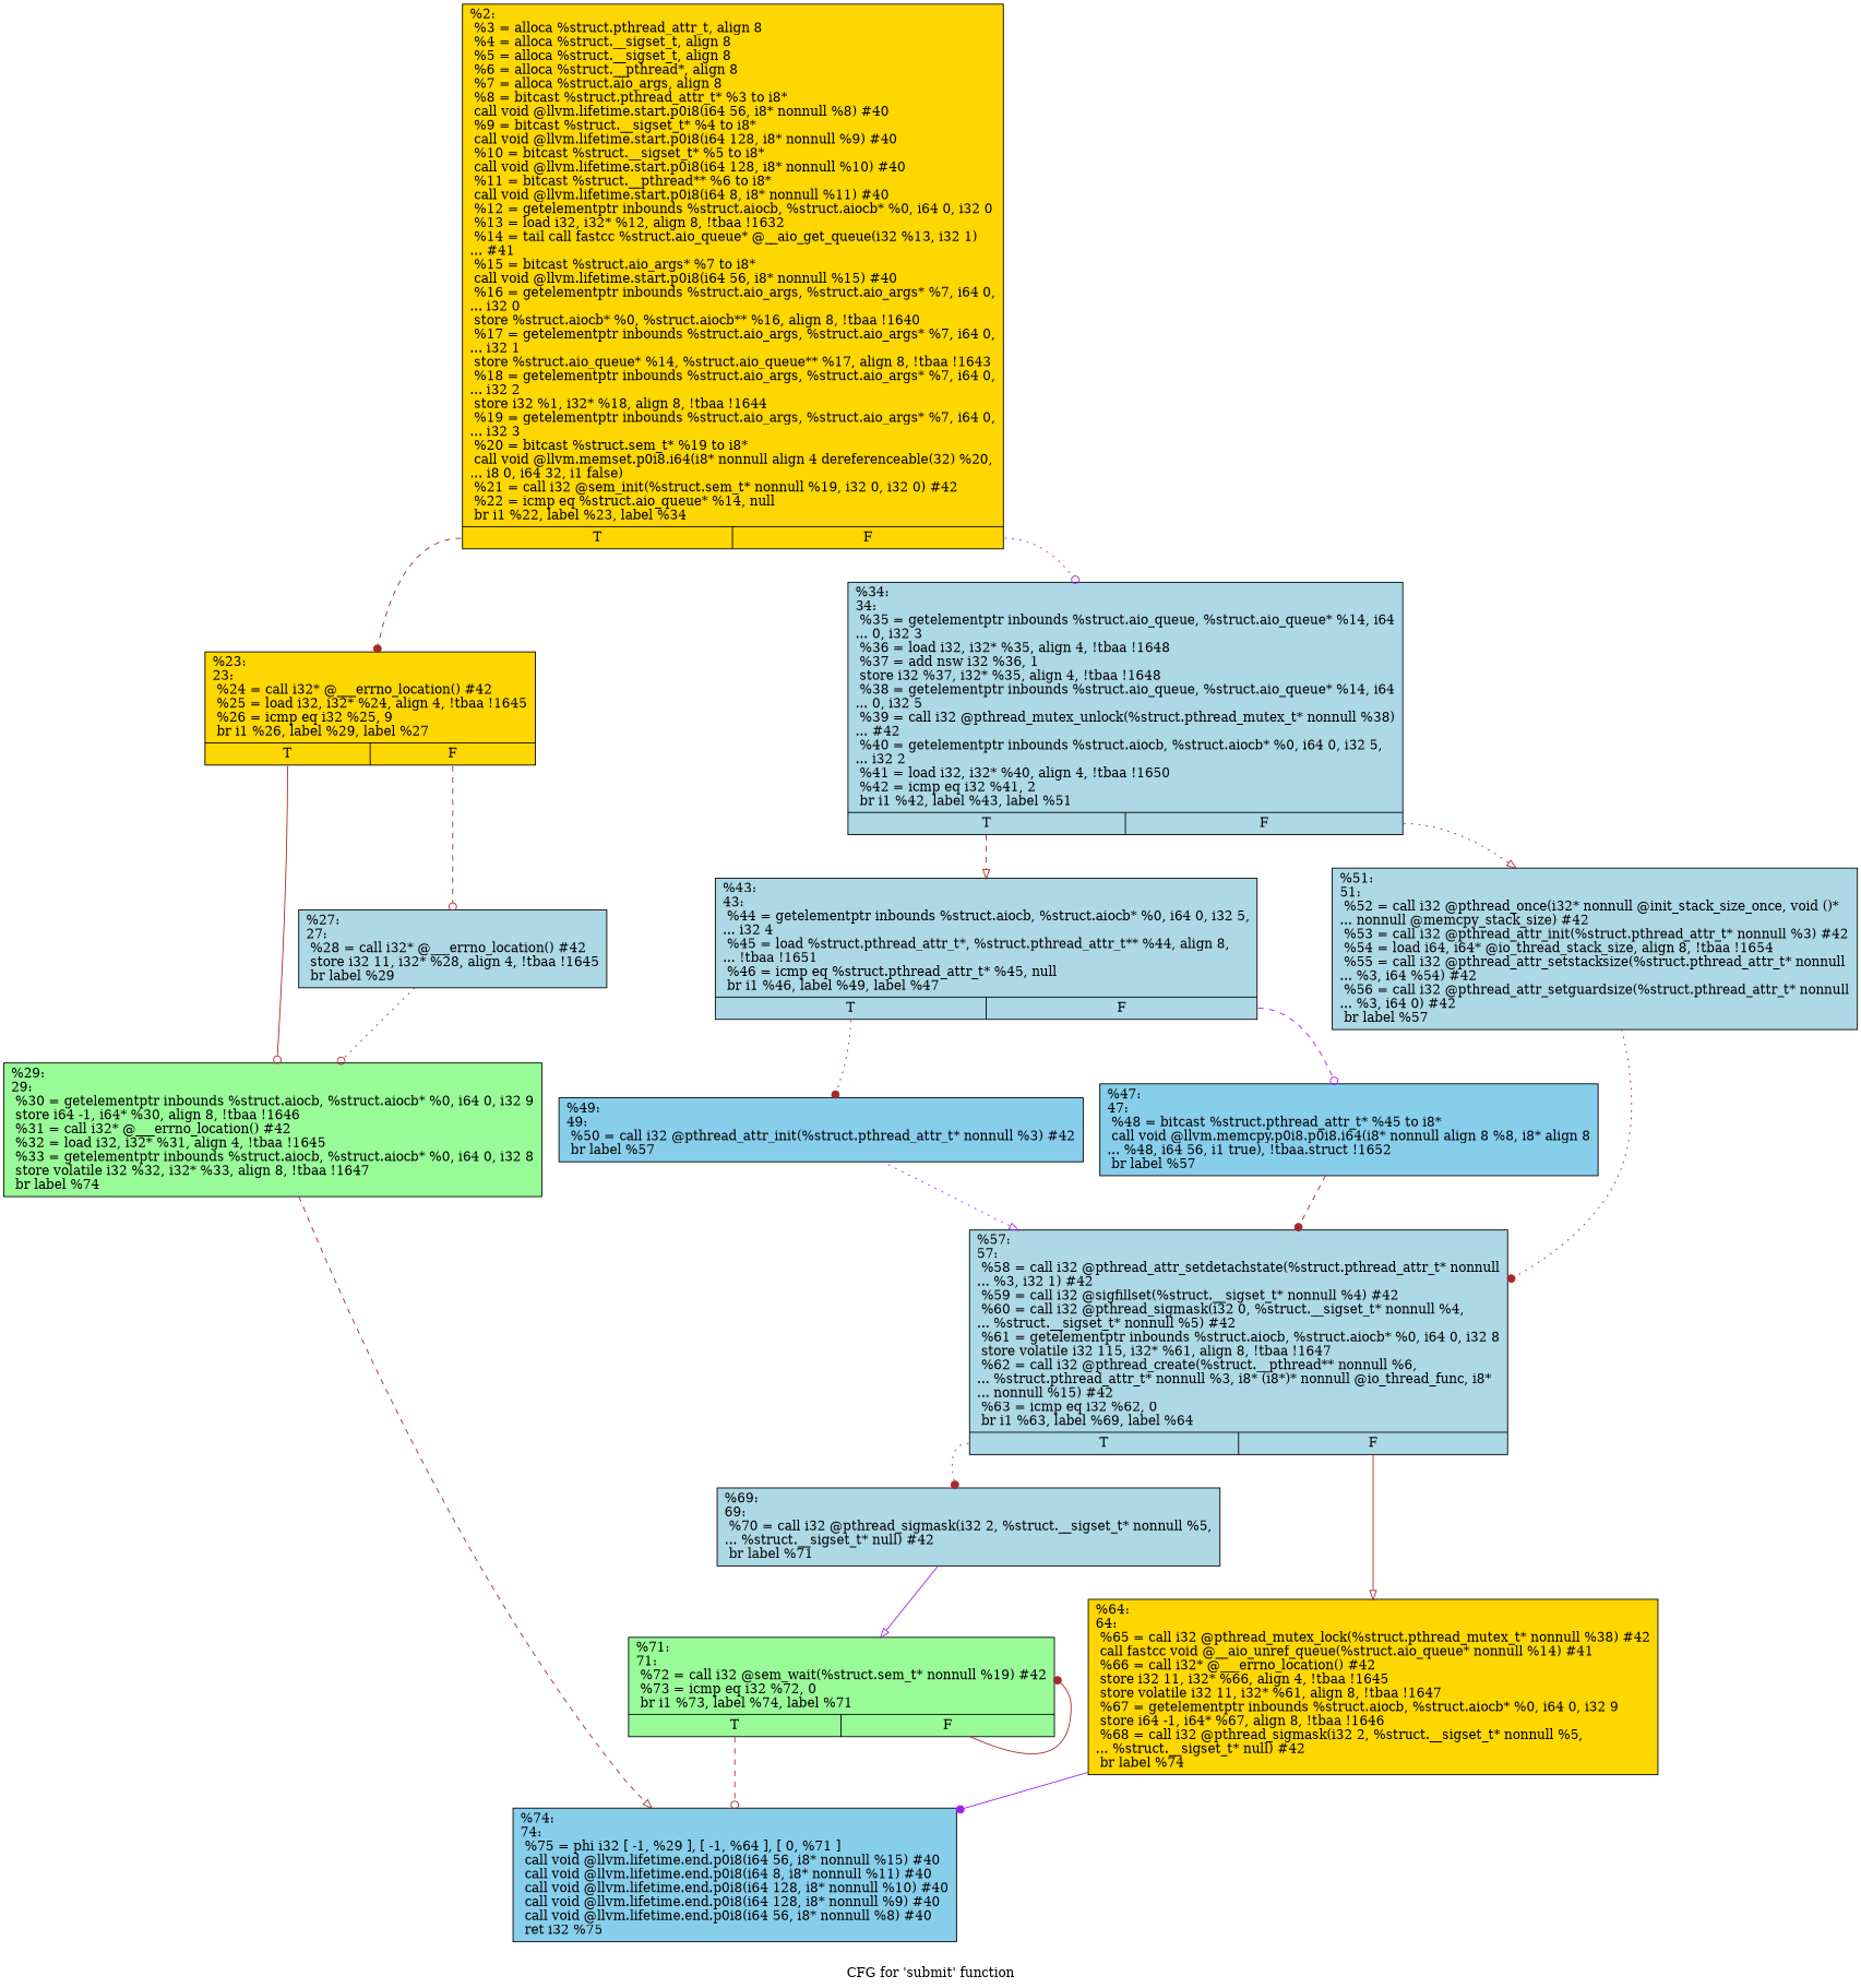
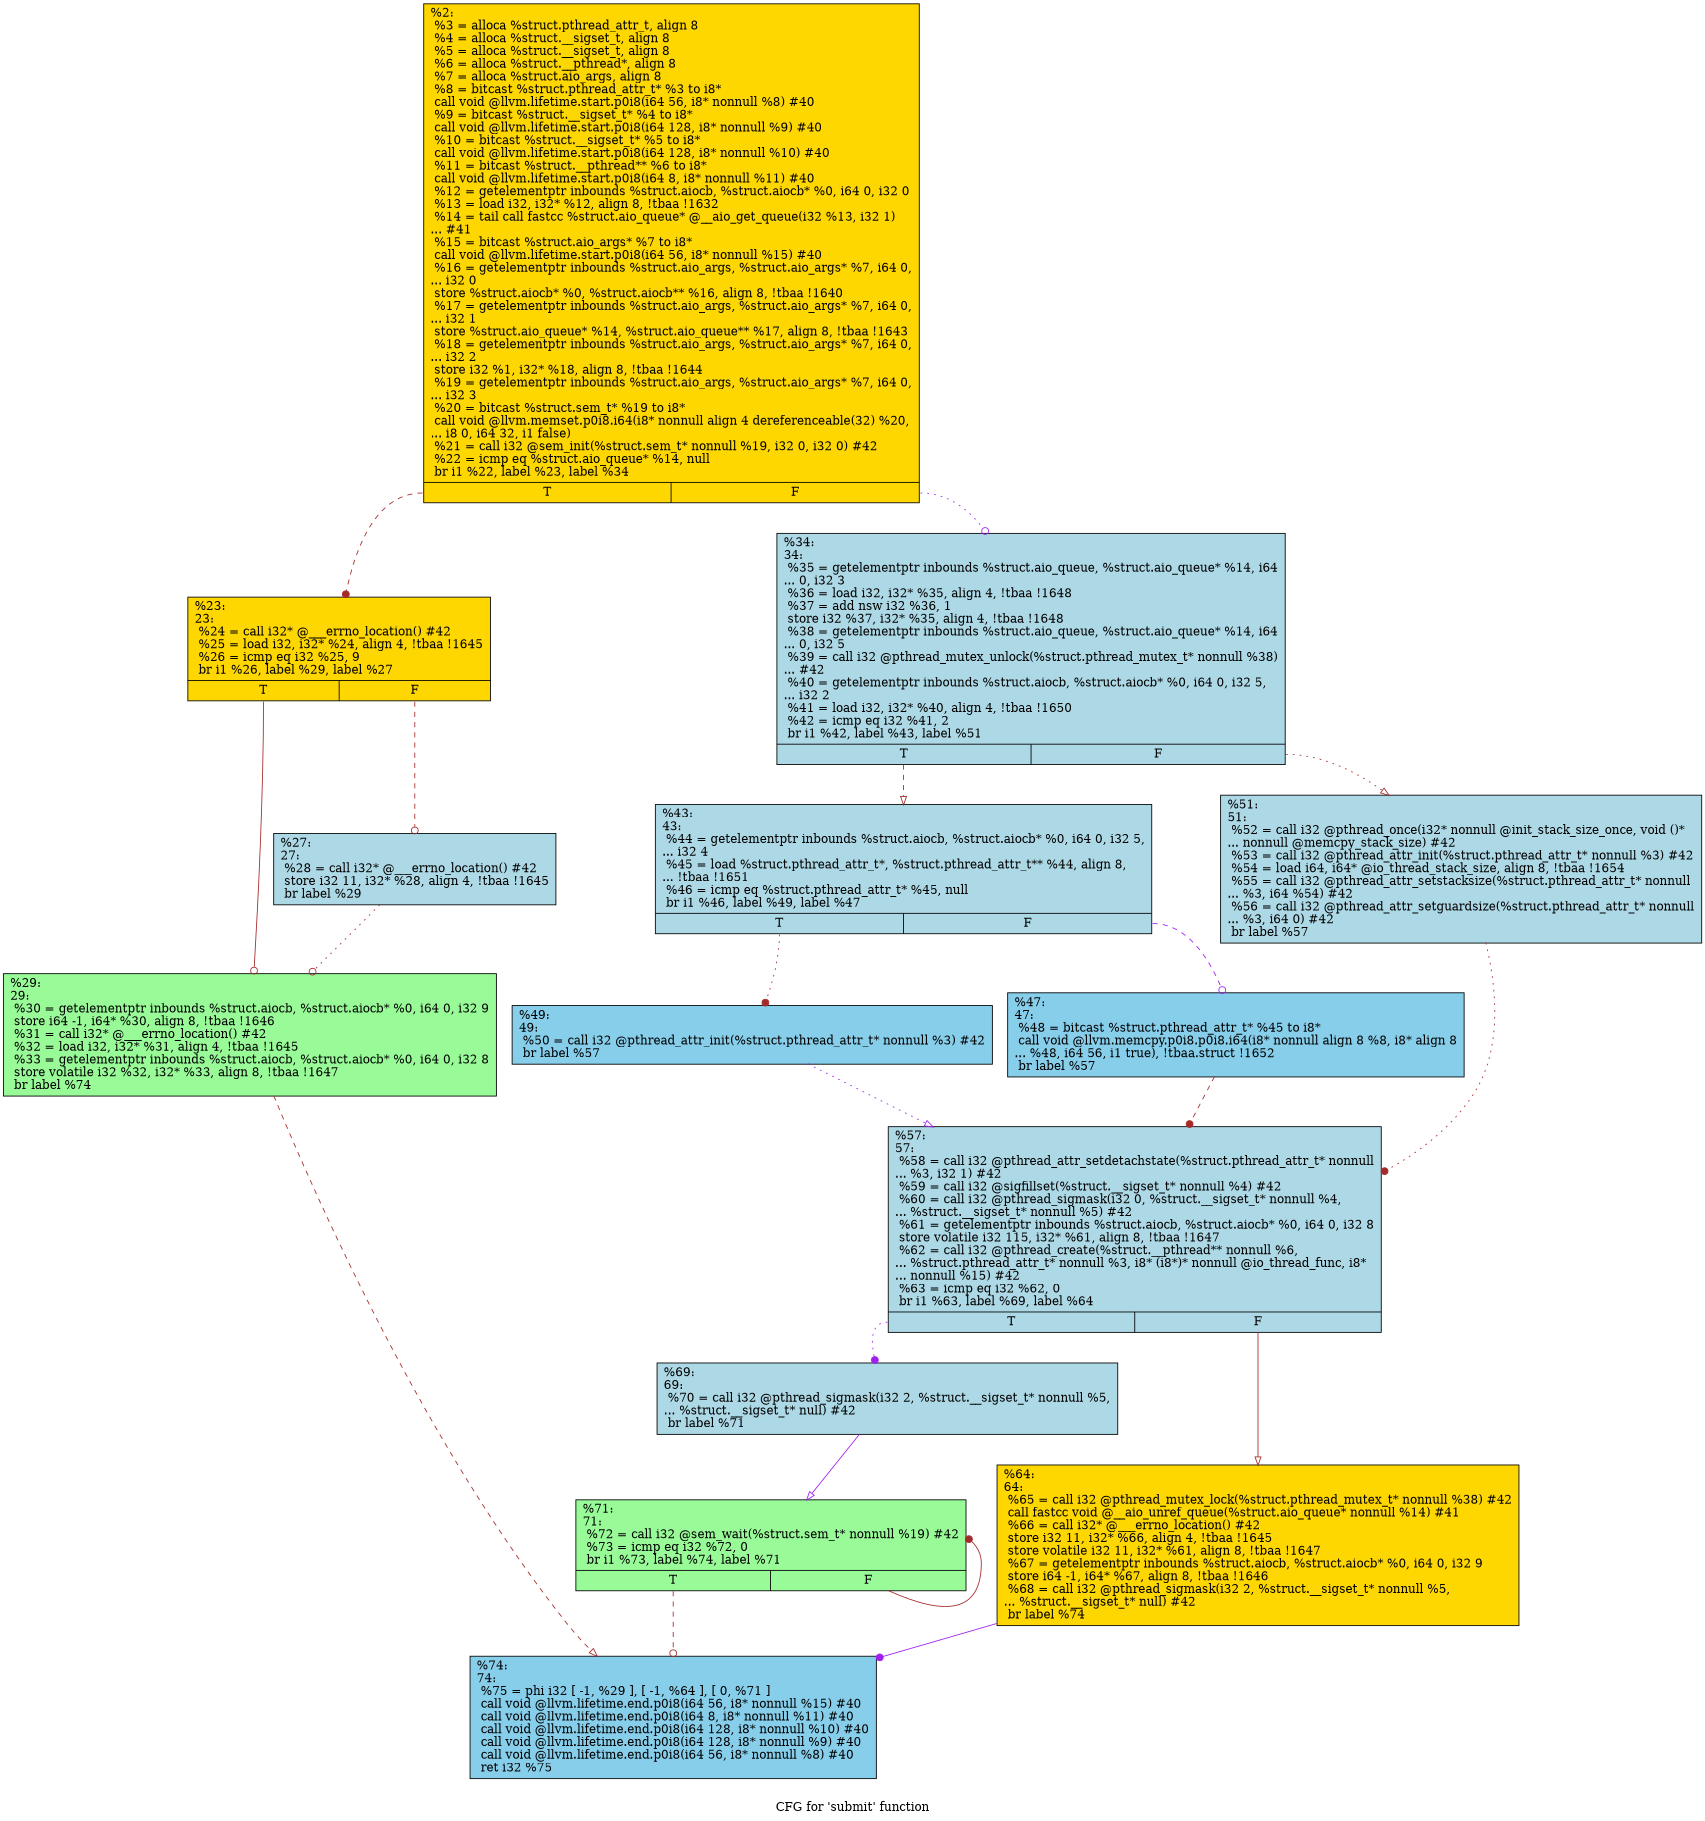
  digraph {
    label="CFG for 'submit' function"
    node [fillcolor=lightblue shape=record style=filled]
    edge [arrowhead=dot color=brown style=dashed]
    n1 [fillcolor=gold label="{%2:\l  %3 = alloca %struct.pthread_attr_t, align 8\l  %4 = alloca %struct.__sigset_t, align 8\l  %5 = alloca %struct.__sigset_t, align 8\l  %6 = alloca %struct.__pthread*, align 8\l  %7 = alloca %struct.aio_args, align 8\l  %8 = bitcast %struct.pthread_attr_t* %3 to i8*\l  call void @llvm.lifetime.start.p0i8(i64 56, i8* nonnull %8) #40\l  %9 = bitcast %struct.__sigset_t* %4 to i8*\l  call void @llvm.lifetime.start.p0i8(i64 128, i8* nonnull %9) #40\l  %10 = bitcast %struct.__sigset_t* %5 to i8*\l  call void @llvm.lifetime.start.p0i8(i64 128, i8* nonnull %10) #40\l  %11 = bitcast %struct.__pthread** %6 to i8*\l  call void @llvm.lifetime.start.p0i8(i64 8, i8* nonnull %11) #40\l  %12 = getelementptr inbounds %struct.aiocb, %struct.aiocb* %0, i64 0, i32 0\l  %13 = load i32, i32* %12, align 8, !tbaa !1632\l  %14 = tail call fastcc %struct.aio_queue* @__aio_get_queue(i32 %13, i32 1)\l... #41\l  %15 = bitcast %struct.aio_args* %7 to i8*\l  call void @llvm.lifetime.start.p0i8(i64 56, i8* nonnull %15) #40\l  %16 = getelementptr inbounds %struct.aio_args, %struct.aio_args* %7, i64 0,\l... i32 0\l  store %struct.aiocb* %0, %struct.aiocb** %16, align 8, !tbaa !1640\l  %17 = getelementptr inbounds %struct.aio_args, %struct.aio_args* %7, i64 0,\l... i32 1\l  store %struct.aio_queue* %14, %struct.aio_queue** %17, align 8, !tbaa !1643\l  %18 = getelementptr inbounds %struct.aio_args, %struct.aio_args* %7, i64 0,\l... i32 2\l  store i32 %1, i32* %18, align 8, !tbaa !1644\l  %19 = getelementptr inbounds %struct.aio_args, %struct.aio_args* %7, i64 0,\l... i32 3\l  %20 = bitcast %struct.sem_t* %19 to i8*\l  call void @llvm.memset.p0i8.i64(i8* nonnull align 4 dereferenceable(32) %20,\l... i8 0, i64 32, i1 false)\l  %21 = call i32 @sem_init(%struct.sem_t* nonnull %19, i32 0, i32 0) #42\l  %22 = icmp eq %struct.aio_queue* %14, null\l  br i1 %22, label %23, label %34\l|{<s0>T|<s1>F}}"]
    n2 [fillcolor=gold label="{%23:\l23:                                               \l  %24 = call i32* @___errno_location() #42\l  %25 = load i32, i32* %24, align 4, !tbaa !1645\l  %26 = icmp eq i32 %25, 9\l  br i1 %26, label %29, label %27\l|{<s0>T|<s1>F}}"]
    n3 [label="{%34:\l34:                                               \l  %35 = getelementptr inbounds %struct.aio_queue, %struct.aio_queue* %14, i64\l... 0, i32 3\l  %36 = load i32, i32* %35, align 4, !tbaa !1648\l  %37 = add nsw i32 %36, 1\l  store i32 %37, i32* %35, align 4, !tbaa !1648\l  %38 = getelementptr inbounds %struct.aio_queue, %struct.aio_queue* %14, i64\l... 0, i32 5\l  %39 = call i32 @pthread_mutex_unlock(%struct.pthread_mutex_t* nonnull %38)\l... #42\l  %40 = getelementptr inbounds %struct.aiocb, %struct.aiocb* %0, i64 0, i32 5,\l... i32 2\l  %41 = load i32, i32* %40, align 4, !tbaa !1650\l  %42 = icmp eq i32 %41, 2\l  br i1 %42, label %43, label %51\l|{<s0>T|<s1>F}}"]
    n4 [fillcolor=palegreen label="{%29:\l29:                                               \l  %30 = getelementptr inbounds %struct.aiocb, %struct.aiocb* %0, i64 0, i32 9\l  store i64 -1, i64* %30, align 8, !tbaa !1646\l  %31 = call i32* @___errno_location() #42\l  %32 = load i32, i32* %31, align 4, !tbaa !1645\l  %33 = getelementptr inbounds %struct.aiocb, %struct.aiocb* %0, i64 0, i32 8\l  store volatile i32 %32, i32* %33, align 8, !tbaa !1647\l  br label %74\l}"]
    n5 [label="{%27:\l27:                                               \l  %28 = call i32* @___errno_location() #42\l  store i32 11, i32* %28, align 4, !tbaa !1645\l  br label %29\l}"]
    n6 [label="{%43:\l43:                                               \l  %44 = getelementptr inbounds %struct.aiocb, %struct.aiocb* %0, i64 0, i32 5,\l... i32 4\l  %45 = load %struct.pthread_attr_t*, %struct.pthread_attr_t** %44, align 8,\l... !tbaa !1651\l  %46 = icmp eq %struct.pthread_attr_t* %45, null\l  br i1 %46, label %49, label %47\l|{<s0>T|<s1>F}}"]
    n7 [label="{%51:\l51:                                               \l  %52 = call i32 @pthread_once(i32* nonnull @init_stack_size_once, void ()*\l... nonnull @memcpy_stack_size) #42\l  %53 = call i32 @pthread_attr_init(%struct.pthread_attr_t* nonnull %3) #42\l  %54 = load i64, i64* @io_thread_stack_size, align 8, !tbaa !1654\l  %55 = call i32 @pthread_attr_setstacksize(%struct.pthread_attr_t* nonnull\l... %3, i64 %54) #42\l  %56 = call i32 @pthread_attr_setguardsize(%struct.pthread_attr_t* nonnull\l... %3, i64 0) #42\l  br label %57\l}"]
    n8 [fillcolor=skyblue label="{%74:\l74:                                               \l  %75 = phi i32 [ -1, %29 ], [ -1, %64 ], [ 0, %71 ]\l  call void @llvm.lifetime.end.p0i8(i64 56, i8* nonnull %15) #40\l  call void @llvm.lifetime.end.p0i8(i64 8, i8* nonnull %11) #40\l  call void @llvm.lifetime.end.p0i8(i64 128, i8* nonnull %10) #40\l  call void @llvm.lifetime.end.p0i8(i64 128, i8* nonnull %9) #40\l  call void @llvm.lifetime.end.p0i8(i64 56, i8* nonnull %8) #40\l  ret i32 %75\l}"]
    n9 [fillcolor=skyblue label="{%49:\l49:                                               \l  %50 = call i32 @pthread_attr_init(%struct.pthread_attr_t* nonnull %3) #42\l  br label %57\l}"]
    n10 [fillcolor=skyblue label="{%47:\l47:                                               \l  %48 = bitcast %struct.pthread_attr_t* %45 to i8*\l  call void @llvm.memcpy.p0i8.p0i8.i64(i8* nonnull align 8 %8, i8* align 8\l... %48, i64 56, i1 true), !tbaa.struct !1652\l  br label %57\l}"]
    n11 [label="{%57:\l57:                                               \l  %58 = call i32 @pthread_attr_setdetachstate(%struct.pthread_attr_t* nonnull\l... %3, i32 1) #42\l  %59 = call i32 @sigfillset(%struct.__sigset_t* nonnull %4) #42\l  %60 = call i32 @pthread_sigmask(i32 0, %struct.__sigset_t* nonnull %4,\l... %struct.__sigset_t* nonnull %5) #42\l  %61 = getelementptr inbounds %struct.aiocb, %struct.aiocb* %0, i64 0, i32 8\l  store volatile i32 115, i32* %61, align 8, !tbaa !1647\l  %62 = call i32 @pthread_create(%struct.__pthread** nonnull %6,\l... %struct.pthread_attr_t* nonnull %3, i8* (i8*)* nonnull @io_thread_func, i8*\l... nonnull %15) #42\l  %63 = icmp eq i32 %62, 0\l  br i1 %63, label %69, label %64\l|{<s0>T|<s1>F}}"]
    n12 [label="{%69:\l69:                                               \l  %70 = call i32 @pthread_sigmask(i32 2, %struct.__sigset_t* nonnull %5,\l... %struct.__sigset_t* null) #42\l  br label %71\l}"]
    n13 [fillcolor=gold label="{%64:\l64:                                               \l  %65 = call i32 @pthread_mutex_lock(%struct.pthread_mutex_t* nonnull %38) #42\l  call fastcc void @__aio_unref_queue(%struct.aio_queue* nonnull %14) #41\l  %66 = call i32* @___errno_location() #42\l  store i32 11, i32* %66, align 4, !tbaa !1645\l  store volatile i32 11, i32* %61, align 8, !tbaa !1647\l  %67 = getelementptr inbounds %struct.aiocb, %struct.aiocb* %0, i64 0, i32 9\l  store i64 -1, i64* %67, align 8, !tbaa !1646\l  %68 = call i32 @pthread_sigmask(i32 2, %struct.__sigset_t* nonnull %5,\l... %struct.__sigset_t* null) #42\l  br label %74\l}"]
    n14 [fillcolor=palegreen label="{%71:\l71:                                               \l  %72 = call i32 @sem_wait(%struct.sem_t* nonnull %19) #42\l  %73 = icmp eq i32 %72, 0\l  br i1 %73, label %74, label %71\l|{<s0>T|<s1>F}}"]
    n1 -> n2 [tailport=s0]
    n1 -> n3 [arrowhead=odot color=purple style=dotted tailport=s1]
    n2 -> n4 [arrowhead=odot style=solid tailport=s0]
    n2 -> n5 [arrowhead=odot tailport=s1]
    n3 -> n6 [arrowhead=onormal tailport=s0]
    n3 -> n7 [arrowhead=onormal style=dotted tailport=s1]
    n4 -> n8 [arrowhead=onormal]
    n5 -> n4 [arrowhead=odot style=dotted]
    n6 -> n9 [style=dotted tailport=s0]
    n6 -> n10 [arrowhead=odot color=purple tailport=s1]
    n7 -> n11 [style=dotted]
    n9 -> n11 [arrowhead=onormal color=purple style=dotted]
    n10 -> n11
-   n11 -> n12 [style=dotted tailport=s0]
+   n11 -> n12 [color=purple style=dotted tailport=s0]
    n11 -> n13 [arrowhead=onormal style=solid tailport=s1]
    n12 -> n14 [arrowhead=onormal color=purple style=solid]
    n13 -> n8 [color=purple style=solid]
    n14 -> n8 [arrowhead=odot tailport=s0]
    n14 -> n14 [style=solid tailport=s1]
  }
